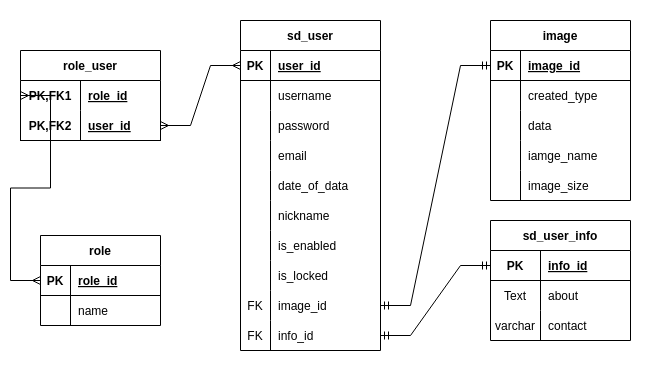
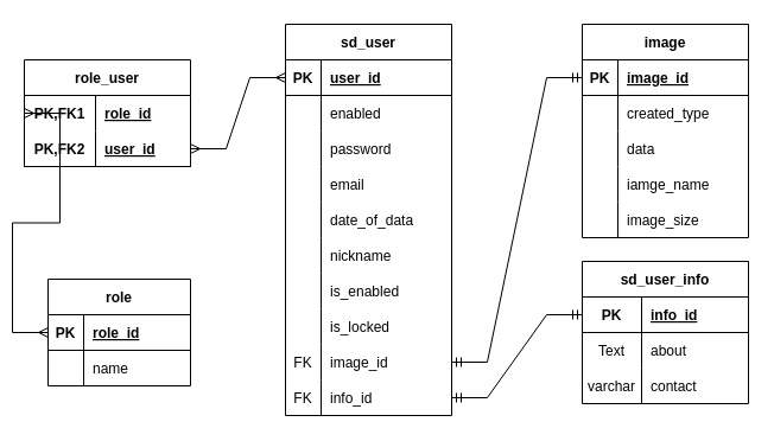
  <mxCell id="0" />
  <mxCell id="1" parent="0" />
  <mxCell id="2" value="sd_user" style="shape=table;startSize=30;container=1;collapsible=1;childLayout=tableLayout;fixedRows=1;rowLines=0;fontStyle=1;align=center;resizeLast=1;" parent="1" vertex="1"><mxGeometry x="240" y="20" width="140" height="330" as="geometry"><mxRectangle x="190" y="170" width="70" height="30" as="alternateBounds" /></mxGeometry></mxCell>
  <mxCell id="3" value="" style="shape=tableRow;horizontal=0;startSize=0;swimlaneHead=0;swimlaneBody=0;fillColor=none;collapsible=0;dropTarget=0;points=[[0,0.5],[1,0.5]];portConstraint=eastwest;top=0;left=0;right=0;bottom=1;" parent="2" vertex="1"><mxGeometry y="30" width="140" height="30" as="geometry" /></mxCell>
  <mxCell id="4" value="PK" style="shape=partialRectangle;connectable=0;fillColor=none;top=0;left=0;bottom=0;right=0;fontStyle=1;overflow=hidden;" parent="3" vertex="1"><mxGeometry width="30" height="30" as="geometry"><mxRectangle width="30" height="30" as="alternateBounds" /></mxGeometry></mxCell>
  <mxCell id="5" value="user_id" style="shape=partialRectangle;connectable=0;fillColor=none;top=0;left=0;bottom=0;right=0;align=left;spacingLeft=6;fontStyle=5;overflow=hidden;" parent="3" vertex="1"><mxGeometry x="30" width="110" height="30" as="geometry"><mxRectangle width="110" height="30" as="alternateBounds" /></mxGeometry></mxCell>
  <mxCell id="6" value="" style="shape=tableRow;horizontal=0;startSize=0;swimlaneHead=0;swimlaneBody=0;fillColor=none;collapsible=0;dropTarget=0;points=[[0,0.5],[1,0.5]];portConstraint=eastwest;top=0;left=0;right=0;bottom=0;" parent="2" vertex="1"><mxGeometry y="60" width="140" height="30" as="geometry" /></mxCell>
  <mxCell id="7" value="" style="shape=partialRectangle;connectable=0;fillColor=none;top=0;left=0;bottom=0;right=0;editable=1;overflow=hidden;" parent="6" vertex="1"><mxGeometry width="30" height="30" as="geometry"><mxRectangle width="30" height="30" as="alternateBounds" /></mxGeometry></mxCell>
- <mxCell id="8" value="username" style="shape=partialRectangle;connectable=0;fillColor=none;top=0;left=0;bottom=0;right=0;align=left;spacingLeft=6;overflow=hidden;" parent="6" vertex="1"><mxGeometry x="30" width="110" height="30" as="geometry"><mxRectangle width="110" height="30" as="alternateBounds" /></mxGeometry></mxCell>
+ <mxCell id="8" value="enabled" style="shape=partialRectangle;connectable=0;fillColor=none;top=0;left=0;bottom=0;right=0;align=left;spacingLeft=6;overflow=hidden;" parent="6" vertex="1"><mxGeometry x="30" width="110" height="30" as="geometry"><mxRectangle width="110" height="30" as="alternateBounds" /></mxGeometry></mxCell>
  <mxCell id="9" value="" style="shape=tableRow;horizontal=0;startSize=0;swimlaneHead=0;swimlaneBody=0;fillColor=none;collapsible=0;dropTarget=0;points=[[0,0.5],[1,0.5]];portConstraint=eastwest;top=0;left=0;right=0;bottom=0;" parent="2" vertex="1"><mxGeometry y="90" width="140" height="30" as="geometry" /></mxCell>
  <mxCell id="10" value="" style="shape=partialRectangle;connectable=0;fillColor=none;top=0;left=0;bottom=0;right=0;editable=1;overflow=hidden;" parent="9" vertex="1"><mxGeometry width="30" height="30" as="geometry"><mxRectangle width="30" height="30" as="alternateBounds" /></mxGeometry></mxCell>
  <mxCell id="11" value="password" style="shape=partialRectangle;connectable=0;fillColor=none;top=0;left=0;bottom=0;right=0;align=left;spacingLeft=6;overflow=hidden;" parent="9" vertex="1"><mxGeometry x="30" width="110" height="30" as="geometry"><mxRectangle width="110" height="30" as="alternateBounds" /></mxGeometry></mxCell>
  <mxCell id="12" value="" style="shape=tableRow;horizontal=0;startSize=0;swimlaneHead=0;swimlaneBody=0;fillColor=none;collapsible=0;dropTarget=0;points=[[0,0.5],[1,0.5]];portConstraint=eastwest;top=0;left=0;right=0;bottom=0;" parent="2" vertex="1"><mxGeometry y="120" width="140" height="30" as="geometry" /></mxCell>
  <mxCell id="13" value="" style="shape=partialRectangle;connectable=0;fillColor=none;top=0;left=0;bottom=0;right=0;editable=1;overflow=hidden;" parent="12" vertex="1"><mxGeometry width="30" height="30" as="geometry"><mxRectangle width="30" height="30" as="alternateBounds" /></mxGeometry></mxCell>
  <mxCell id="14" value="email" style="shape=partialRectangle;connectable=0;fillColor=none;top=0;left=0;bottom=0;right=0;align=left;spacingLeft=6;overflow=hidden;" parent="12" vertex="1"><mxGeometry x="30" width="110" height="30" as="geometry"><mxRectangle width="110" height="30" as="alternateBounds" /></mxGeometry></mxCell>
  <mxCell id="15" value="" style="shape=tableRow;horizontal=0;startSize=0;swimlaneHead=0;swimlaneBody=0;fillColor=none;collapsible=0;dropTarget=0;points=[[0,0.5],[1,0.5]];portConstraint=eastwest;top=0;left=0;right=0;bottom=0;" parent="2" vertex="1"><mxGeometry y="150" width="140" height="30" as="geometry" /></mxCell>
  <mxCell id="16" value="" style="shape=partialRectangle;connectable=0;fillColor=none;top=0;left=0;bottom=0;right=0;editable=1;overflow=hidden;" parent="15" vertex="1"><mxGeometry width="30" height="30" as="geometry"><mxRectangle width="30" height="30" as="alternateBounds" /></mxGeometry></mxCell>
  <mxCell id="17" value="date_of_data" style="shape=partialRectangle;connectable=0;fillColor=none;top=0;left=0;bottom=0;right=0;align=left;spacingLeft=6;overflow=hidden;" parent="15" vertex="1"><mxGeometry x="30" width="110" height="30" as="geometry"><mxRectangle width="110" height="30" as="alternateBounds" /></mxGeometry></mxCell>
  <mxCell id="18" value="" style="shape=tableRow;horizontal=0;startSize=0;swimlaneHead=0;swimlaneBody=0;fillColor=none;collapsible=0;dropTarget=0;points=[[0,0.5],[1,0.5]];portConstraint=eastwest;top=0;left=0;right=0;bottom=0;" parent="2" vertex="1"><mxGeometry y="180" width="140" height="30" as="geometry" /></mxCell>
  <mxCell id="19" value="" style="shape=partialRectangle;connectable=0;fillColor=none;top=0;left=0;bottom=0;right=0;editable=1;overflow=hidden;" parent="18" vertex="1"><mxGeometry width="30" height="30" as="geometry"><mxRectangle width="30" height="30" as="alternateBounds" /></mxGeometry></mxCell>
  <mxCell id="20" value="nickname" style="shape=partialRectangle;connectable=0;fillColor=none;top=0;left=0;bottom=0;right=0;align=left;spacingLeft=6;overflow=hidden;" parent="18" vertex="1"><mxGeometry x="30" width="110" height="30" as="geometry"><mxRectangle width="110" height="30" as="alternateBounds" /></mxGeometry></mxCell>
  <mxCell id="21" value="" style="shape=tableRow;horizontal=0;startSize=0;swimlaneHead=0;swimlaneBody=0;fillColor=none;collapsible=0;dropTarget=0;points=[[0,0.5],[1,0.5]];portConstraint=eastwest;top=0;left=0;right=0;bottom=0;" vertex="1" parent="2"><mxGeometry y="210" width="140" height="30" as="geometry" /></mxCell>
  <mxCell id="22" value="" style="shape=partialRectangle;connectable=0;fillColor=none;top=0;left=0;bottom=0;right=0;editable=1;overflow=hidden;" vertex="1" parent="21"><mxGeometry width="30" height="30" as="geometry"><mxRectangle width="30" height="30" as="alternateBounds" /></mxGeometry></mxCell>
  <mxCell id="23" value="is_enabled" style="shape=partialRectangle;connectable=0;fillColor=none;top=0;left=0;bottom=0;right=0;align=left;spacingLeft=6;overflow=hidden;" vertex="1" parent="21"><mxGeometry x="30" width="110" height="30" as="geometry"><mxRectangle width="110" height="30" as="alternateBounds" /></mxGeometry></mxCell>
  <mxCell id="24" value="" style="shape=tableRow;horizontal=0;startSize=0;swimlaneHead=0;swimlaneBody=0;fillColor=none;collapsible=0;dropTarget=0;points=[[0,0.5],[1,0.5]];portConstraint=eastwest;top=0;left=0;right=0;bottom=0;" vertex="1" parent="2"><mxGeometry y="240" width="140" height="30" as="geometry" /></mxCell>
  <mxCell id="25" value="" style="shape=partialRectangle;connectable=0;fillColor=none;top=0;left=0;bottom=0;right=0;editable=1;overflow=hidden;" vertex="1" parent="24"><mxGeometry width="30" height="30" as="geometry"><mxRectangle width="30" height="30" as="alternateBounds" /></mxGeometry></mxCell>
  <mxCell id="26" value="is_locked" style="shape=partialRectangle;connectable=0;fillColor=none;top=0;left=0;bottom=0;right=0;align=left;spacingLeft=6;overflow=hidden;" vertex="1" parent="24"><mxGeometry x="30" width="110" height="30" as="geometry"><mxRectangle width="110" height="30" as="alternateBounds" /></mxGeometry></mxCell>
  <mxCell id="27" value="" style="shape=tableRow;horizontal=0;startSize=0;swimlaneHead=0;swimlaneBody=0;fillColor=none;collapsible=0;dropTarget=0;points=[[0,0.5],[1,0.5]];portConstraint=eastwest;top=0;left=0;right=0;bottom=0;" parent="2" vertex="1"><mxGeometry y="270" width="140" height="30" as="geometry" /></mxCell>
  <mxCell id="28" value="FK" style="shape=partialRectangle;connectable=0;fillColor=none;top=0;left=0;bottom=0;right=0;editable=1;overflow=hidden;" parent="27" vertex="1"><mxGeometry width="30" height="30" as="geometry"><mxRectangle width="30" height="30" as="alternateBounds" /></mxGeometry></mxCell>
  <mxCell id="29" value="image_id" style="shape=partialRectangle;connectable=0;fillColor=none;top=0;left=0;bottom=0;right=0;align=left;spacingLeft=6;overflow=hidden;" parent="27" vertex="1"><mxGeometry x="30" width="110" height="30" as="geometry"><mxRectangle width="110" height="30" as="alternateBounds" /></mxGeometry></mxCell>
  <mxCell id="30" value="" style="shape=tableRow;horizontal=0;startSize=0;swimlaneHead=0;swimlaneBody=0;fillColor=none;collapsible=0;dropTarget=0;points=[[0,0.5],[1,0.5]];portConstraint=eastwest;top=0;left=0;right=0;bottom=0;" parent="2" vertex="1"><mxGeometry y="300" width="140" height="30" as="geometry" /></mxCell>
  <mxCell id="31" value="FK" style="shape=partialRectangle;connectable=0;fillColor=none;top=0;left=0;bottom=0;right=0;editable=1;overflow=hidden;" parent="30" vertex="1"><mxGeometry width="30" height="30" as="geometry"><mxRectangle width="30" height="30" as="alternateBounds" /></mxGeometry></mxCell>
  <mxCell id="32" value="info_id" style="shape=partialRectangle;connectable=0;fillColor=none;top=0;left=0;bottom=0;right=0;align=left;spacingLeft=6;overflow=hidden;" parent="30" vertex="1"><mxGeometry x="30" width="110" height="30" as="geometry"><mxRectangle width="110" height="30" as="alternateBounds" /></mxGeometry></mxCell>
  <mxCell id="33" value="image" style="shape=table;startSize=30;container=1;collapsible=1;childLayout=tableLayout;fixedRows=1;rowLines=0;fontStyle=1;align=center;resizeLast=1;" parent="1" vertex="1"><mxGeometry x="490" y="20" width="140" height="180" as="geometry" /></mxCell>
  <mxCell id="34" value="" style="shape=tableRow;horizontal=0;startSize=0;swimlaneHead=0;swimlaneBody=0;fillColor=none;collapsible=0;dropTarget=0;points=[[0,0.5],[1,0.5]];portConstraint=eastwest;top=0;left=0;right=0;bottom=1;" parent="33" vertex="1"><mxGeometry y="30" width="140" height="30" as="geometry" /></mxCell>
  <mxCell id="35" value="PK" style="shape=partialRectangle;connectable=0;fillColor=none;top=0;left=0;bottom=0;right=0;fontStyle=1;overflow=hidden;" parent="34" vertex="1"><mxGeometry width="30" height="30" as="geometry"><mxRectangle width="30" height="30" as="alternateBounds" /></mxGeometry></mxCell>
  <mxCell id="36" value="image_id" style="shape=partialRectangle;connectable=0;fillColor=none;top=0;left=0;bottom=0;right=0;align=left;spacingLeft=6;fontStyle=5;overflow=hidden;" parent="34" vertex="1"><mxGeometry x="30" width="110" height="30" as="geometry"><mxRectangle width="110" height="30" as="alternateBounds" /></mxGeometry></mxCell>
  <mxCell id="37" value="" style="shape=tableRow;horizontal=0;startSize=0;swimlaneHead=0;swimlaneBody=0;fillColor=none;collapsible=0;dropTarget=0;points=[[0,0.5],[1,0.5]];portConstraint=eastwest;top=0;left=0;right=0;bottom=0;" parent="33" vertex="1"><mxGeometry y="60" width="140" height="30" as="geometry" /></mxCell>
  <mxCell id="38" value="" style="shape=partialRectangle;connectable=0;fillColor=none;top=0;left=0;bottom=0;right=0;editable=1;overflow=hidden;" parent="37" vertex="1"><mxGeometry width="30" height="30" as="geometry"><mxRectangle width="30" height="30" as="alternateBounds" /></mxGeometry></mxCell>
  <mxCell id="39" value="created_type" style="shape=partialRectangle;connectable=0;fillColor=none;top=0;left=0;bottom=0;right=0;align=left;spacingLeft=6;overflow=hidden;" parent="37" vertex="1"><mxGeometry x="30" width="110" height="30" as="geometry"><mxRectangle width="110" height="30" as="alternateBounds" /></mxGeometry></mxCell>
  <mxCell id="40" value="" style="shape=tableRow;horizontal=0;startSize=0;swimlaneHead=0;swimlaneBody=0;fillColor=none;collapsible=0;dropTarget=0;points=[[0,0.5],[1,0.5]];portConstraint=eastwest;top=0;left=0;right=0;bottom=0;" parent="33" vertex="1"><mxGeometry y="90" width="140" height="30" as="geometry" /></mxCell>
  <mxCell id="41" value="" style="shape=partialRectangle;connectable=0;fillColor=none;top=0;left=0;bottom=0;right=0;editable=1;overflow=hidden;" parent="40" vertex="1"><mxGeometry width="30" height="30" as="geometry"><mxRectangle width="30" height="30" as="alternateBounds" /></mxGeometry></mxCell>
  <mxCell id="42" value="data" style="shape=partialRectangle;connectable=0;fillColor=none;top=0;left=0;bottom=0;right=0;align=left;spacingLeft=6;overflow=hidden;" parent="40" vertex="1"><mxGeometry x="30" width="110" height="30" as="geometry"><mxRectangle width="110" height="30" as="alternateBounds" /></mxGeometry></mxCell>
  <mxCell id="43" value="" style="shape=tableRow;horizontal=0;startSize=0;swimlaneHead=0;swimlaneBody=0;fillColor=none;collapsible=0;dropTarget=0;points=[[0,0.5],[1,0.5]];portConstraint=eastwest;top=0;left=0;right=0;bottom=0;" parent="33" vertex="1"><mxGeometry y="120" width="140" height="30" as="geometry" /></mxCell>
  <mxCell id="44" value="" style="shape=partialRectangle;connectable=0;fillColor=none;top=0;left=0;bottom=0;right=0;editable=1;overflow=hidden;" parent="43" vertex="1"><mxGeometry width="30" height="30" as="geometry"><mxRectangle width="30" height="30" as="alternateBounds" /></mxGeometry></mxCell>
  <mxCell id="45" value="iamge_name" style="shape=partialRectangle;connectable=0;fillColor=none;top=0;left=0;bottom=0;right=0;align=left;spacingLeft=6;overflow=hidden;" parent="43" vertex="1"><mxGeometry x="30" width="110" height="30" as="geometry"><mxRectangle width="110" height="30" as="alternateBounds" /></mxGeometry></mxCell>
  <mxCell id="46" value="" style="shape=tableRow;horizontal=0;startSize=0;swimlaneHead=0;swimlaneBody=0;fillColor=none;collapsible=0;dropTarget=0;points=[[0,0.5],[1,0.5]];portConstraint=eastwest;top=0;left=0;right=0;bottom=0;" parent="33" vertex="1"><mxGeometry y="150" width="140" height="30" as="geometry" /></mxCell>
  <mxCell id="47" value="" style="shape=partialRectangle;connectable=0;fillColor=none;top=0;left=0;bottom=0;right=0;editable=1;overflow=hidden;" parent="46" vertex="1"><mxGeometry width="30" height="30" as="geometry"><mxRectangle width="30" height="30" as="alternateBounds" /></mxGeometry></mxCell>
  <mxCell id="48" value="image_size" style="shape=partialRectangle;connectable=0;fillColor=none;top=0;left=0;bottom=0;right=0;align=left;spacingLeft=6;overflow=hidden;" parent="46" vertex="1"><mxGeometry x="30" width="110" height="30" as="geometry"><mxRectangle width="110" height="30" as="alternateBounds" /></mxGeometry></mxCell>
  <mxCell id="49" value="" style="edgeStyle=entityRelationEdgeStyle;fontSize=12;html=1;endArrow=ERmandOne;startArrow=ERmandOne;rounded=0;exitX=1;exitY=0.5;exitDx=0;exitDy=0;entryX=0;entryY=0.5;entryDx=0;entryDy=0;" parent="1" source="27" target="34" edge="1"><mxGeometry x="0.509" y="136" width="100" height="100" relative="1" as="geometry"><mxPoint x="330" y="370" as="sourcePoint" /><mxPoint x="430" y="270" as="targetPoint" /><mxPoint as="offset" /></mxGeometry></mxCell>
  <mxCell id="50" value="sd_user_info" style="shape=table;startSize=30;container=1;collapsible=1;childLayout=tableLayout;fixedRows=1;rowLines=0;fontStyle=1;align=center;resizeLast=1;" parent="1" vertex="1"><mxGeometry x="490" y="220" width="140" height="120" as="geometry" /></mxCell>
  <mxCell id="51" value="" style="shape=tableRow;horizontal=0;startSize=0;swimlaneHead=0;swimlaneBody=0;fillColor=none;collapsible=0;dropTarget=0;points=[[0,0.5],[1,0.5]];portConstraint=eastwest;top=0;left=0;right=0;bottom=1;" parent="50" vertex="1"><mxGeometry y="30" width="140" height="30" as="geometry" /></mxCell>
  <mxCell id="52" value="PK" style="shape=partialRectangle;connectable=0;fillColor=none;top=0;left=0;bottom=0;right=0;fontStyle=1;overflow=hidden;" parent="51" vertex="1"><mxGeometry width="50" height="30" as="geometry"><mxRectangle width="50" height="30" as="alternateBounds" /></mxGeometry></mxCell>
  <mxCell id="53" value="info_id" style="shape=partialRectangle;connectable=0;fillColor=none;top=0;left=0;bottom=0;right=0;align=left;spacingLeft=6;fontStyle=5;overflow=hidden;" parent="51" vertex="1"><mxGeometry x="50" width="90" height="30" as="geometry"><mxRectangle width="90" height="30" as="alternateBounds" /></mxGeometry></mxCell>
  <mxCell id="54" value="" style="shape=tableRow;horizontal=0;startSize=0;swimlaneHead=0;swimlaneBody=0;fillColor=none;collapsible=0;dropTarget=0;points=[[0,0.5],[1,0.5]];portConstraint=eastwest;top=0;left=0;right=0;bottom=0;" parent="50" vertex="1"><mxGeometry y="60" width="140" height="30" as="geometry" /></mxCell>
  <mxCell id="55" value="Text" style="shape=partialRectangle;connectable=0;fillColor=none;top=0;left=0;bottom=0;right=0;editable=1;overflow=hidden;" parent="54" vertex="1"><mxGeometry width="50" height="30" as="geometry"><mxRectangle width="50" height="30" as="alternateBounds" /></mxGeometry></mxCell>
  <mxCell id="56" value="about" style="shape=partialRectangle;connectable=0;fillColor=none;top=0;left=0;bottom=0;right=0;align=left;spacingLeft=6;overflow=hidden;" parent="54" vertex="1"><mxGeometry x="50" width="90" height="30" as="geometry"><mxRectangle width="90" height="30" as="alternateBounds" /></mxGeometry></mxCell>
  <mxCell id="57" value="" style="shape=tableRow;horizontal=0;startSize=0;swimlaneHead=0;swimlaneBody=0;fillColor=none;collapsible=0;dropTarget=0;points=[[0,0.5],[1,0.5]];portConstraint=eastwest;top=0;left=0;right=0;bottom=0;" parent="50" vertex="1"><mxGeometry y="90" width="140" height="30" as="geometry" /></mxCell>
  <mxCell id="58" value="varchar" style="shape=partialRectangle;connectable=0;fillColor=none;top=0;left=0;bottom=0;right=0;editable=1;overflow=hidden;" parent="57" vertex="1"><mxGeometry width="50" height="30" as="geometry"><mxRectangle width="50" height="30" as="alternateBounds" /></mxGeometry></mxCell>
  <mxCell id="59" value="contact" style="shape=partialRectangle;connectable=0;fillColor=none;top=0;left=0;bottom=0;right=0;align=left;spacingLeft=6;overflow=hidden;" parent="57" vertex="1"><mxGeometry x="50" width="90" height="30" as="geometry"><mxRectangle width="90" height="30" as="alternateBounds" /></mxGeometry></mxCell>
  <mxCell id="60" value="" style="edgeStyle=entityRelationEdgeStyle;fontSize=12;html=1;endArrow=ERmandOne;startArrow=ERmandOne;rounded=0;entryX=0;entryY=0.5;entryDx=0;entryDy=0;exitX=1;exitY=0.5;exitDx=0;exitDy=0;" parent="1" source="30" target="51" edge="1"><mxGeometry width="100" height="100" relative="1" as="geometry"><mxPoint x="330" y="370" as="sourcePoint" /><mxPoint x="430" y="270" as="targetPoint" /></mxGeometry></mxCell>
  <mxCell id="61" value="role" style="shape=table;startSize=30;container=1;collapsible=1;childLayout=tableLayout;fixedRows=1;rowLines=0;fontStyle=1;align=center;resizeLast=1;" parent="1" vertex="1"><mxGeometry x="40" y="235" width="120" height="90" as="geometry" /></mxCell>
  <mxCell id="62" value="" style="shape=tableRow;horizontal=0;startSize=0;swimlaneHead=0;swimlaneBody=0;fillColor=none;collapsible=0;dropTarget=0;points=[[0,0.5],[1,0.5]];portConstraint=eastwest;top=0;left=0;right=0;bottom=1;" parent="61" vertex="1"><mxGeometry y="30" width="120" height="30" as="geometry" /></mxCell>
  <mxCell id="63" value="PK" style="shape=partialRectangle;connectable=0;fillColor=none;top=0;left=0;bottom=0;right=0;fontStyle=1;overflow=hidden;" parent="62" vertex="1"><mxGeometry width="30" height="30" as="geometry"><mxRectangle width="30" height="30" as="alternateBounds" /></mxGeometry></mxCell>
  <mxCell id="64" value="role_id" style="shape=partialRectangle;connectable=0;fillColor=none;top=0;left=0;bottom=0;right=0;align=left;spacingLeft=6;fontStyle=5;overflow=hidden;" parent="62" vertex="1"><mxGeometry x="30" width="90" height="30" as="geometry"><mxRectangle width="90" height="30" as="alternateBounds" /></mxGeometry></mxCell>
  <mxCell id="65" value="" style="shape=tableRow;horizontal=0;startSize=0;swimlaneHead=0;swimlaneBody=0;fillColor=none;collapsible=0;dropTarget=0;points=[[0,0.5],[1,0.5]];portConstraint=eastwest;top=0;left=0;right=0;bottom=0;" parent="61" vertex="1"><mxGeometry y="60" width="120" height="30" as="geometry" /></mxCell>
  <mxCell id="66" value="" style="shape=partialRectangle;connectable=0;fillColor=none;top=0;left=0;bottom=0;right=0;editable=1;overflow=hidden;" parent="65" vertex="1"><mxGeometry width="30" height="30" as="geometry"><mxRectangle width="30" height="30" as="alternateBounds" /></mxGeometry></mxCell>
  <mxCell id="67" value="name" style="shape=partialRectangle;connectable=0;fillColor=none;top=0;left=0;bottom=0;right=0;align=left;spacingLeft=6;overflow=hidden;" parent="65" vertex="1"><mxGeometry x="30" width="90" height="30" as="geometry"><mxRectangle width="90" height="30" as="alternateBounds" /></mxGeometry></mxCell>
  <mxCell id="68" value="role_user" style="shape=table;startSize=30;container=1;collapsible=1;childLayout=tableLayout;fixedRows=1;rowLines=0;fontStyle=1;align=center;resizeLast=1;" parent="1" vertex="1"><mxGeometry x="20" y="50" width="140" height="90" as="geometry" /></mxCell>
  <mxCell id="69" value="" style="shape=tableRow;horizontal=0;startSize=0;swimlaneHead=0;swimlaneBody=0;fillColor=none;collapsible=0;dropTarget=0;points=[[0,0.5],[1,0.5]];portConstraint=eastwest;top=0;left=0;right=0;bottom=0;" parent="68" vertex="1"><mxGeometry y="30" width="140" height="30" as="geometry" /></mxCell>
  <mxCell id="70" value="PK,FK1" style="shape=partialRectangle;connectable=0;fillColor=none;top=0;left=0;bottom=0;right=0;fontStyle=1;overflow=hidden;" parent="69" vertex="1"><mxGeometry width="60" height="30" as="geometry"><mxRectangle width="60" height="30" as="alternateBounds" /></mxGeometry></mxCell>
  <mxCell id="71" value="role_id" style="shape=partialRectangle;connectable=0;fillColor=none;top=0;left=0;bottom=0;right=0;align=left;spacingLeft=6;fontStyle=5;overflow=hidden;" parent="69" vertex="1"><mxGeometry x="60" width="80" height="30" as="geometry"><mxRectangle width="80" height="30" as="alternateBounds" /></mxGeometry></mxCell>
  <mxCell id="72" value="" style="shape=tableRow;horizontal=0;startSize=0;swimlaneHead=0;swimlaneBody=0;fillColor=none;collapsible=0;dropTarget=0;points=[[0,0.5],[1,0.5]];portConstraint=eastwest;top=0;left=0;right=0;bottom=1;" parent="68" vertex="1"><mxGeometry y="60" width="140" height="30" as="geometry" /></mxCell>
  <mxCell id="73" value="PK,FK2" style="shape=partialRectangle;connectable=0;fillColor=none;top=0;left=0;bottom=0;right=0;fontStyle=1;overflow=hidden;" parent="72" vertex="1"><mxGeometry width="60" height="30" as="geometry"><mxRectangle width="60" height="30" as="alternateBounds" /></mxGeometry></mxCell>
  <mxCell id="74" value="user_id" style="shape=partialRectangle;connectable=0;fillColor=none;top=0;left=0;bottom=0;right=0;align=left;spacingLeft=6;fontStyle=5;overflow=hidden;" parent="72" vertex="1"><mxGeometry x="60" width="80" height="30" as="geometry"><mxRectangle width="80" height="30" as="alternateBounds" /></mxGeometry></mxCell>
  <mxCell id="75" value="" style="edgeStyle=entityRelationEdgeStyle;fontSize=12;html=1;endArrow=ERmany;startArrow=ERmany;rounded=0;entryX=0;entryY=0.5;entryDx=0;entryDy=0;exitX=1;exitY=0.5;exitDx=0;exitDy=0;" parent="1" source="72" target="3" edge="1"><mxGeometry x="-1" y="238" width="100" height="100" relative="1" as="geometry"><mxPoint x="70" y="270" as="sourcePoint" /><mxPoint x="170" y="170" as="targetPoint" /><mxPoint x="-220" y="148" as="offset" /></mxGeometry></mxCell>
  <mxCell id="76" value="" style="edgeStyle=entityRelationEdgeStyle;fontSize=12;html=1;endArrow=ERmany;startArrow=ERmany;rounded=0;entryX=0;entryY=0.5;entryDx=0;entryDy=0;exitX=0;exitY=0.5;exitDx=0;exitDy=0;" parent="1" source="69" target="62" edge="1"><mxGeometry width="100" height="100" relative="1" as="geometry"><mxPoint x="-60" y="270" as="sourcePoint" /><mxPoint x="0" y="135" as="targetPoint" /></mxGeometry></mxCell>
